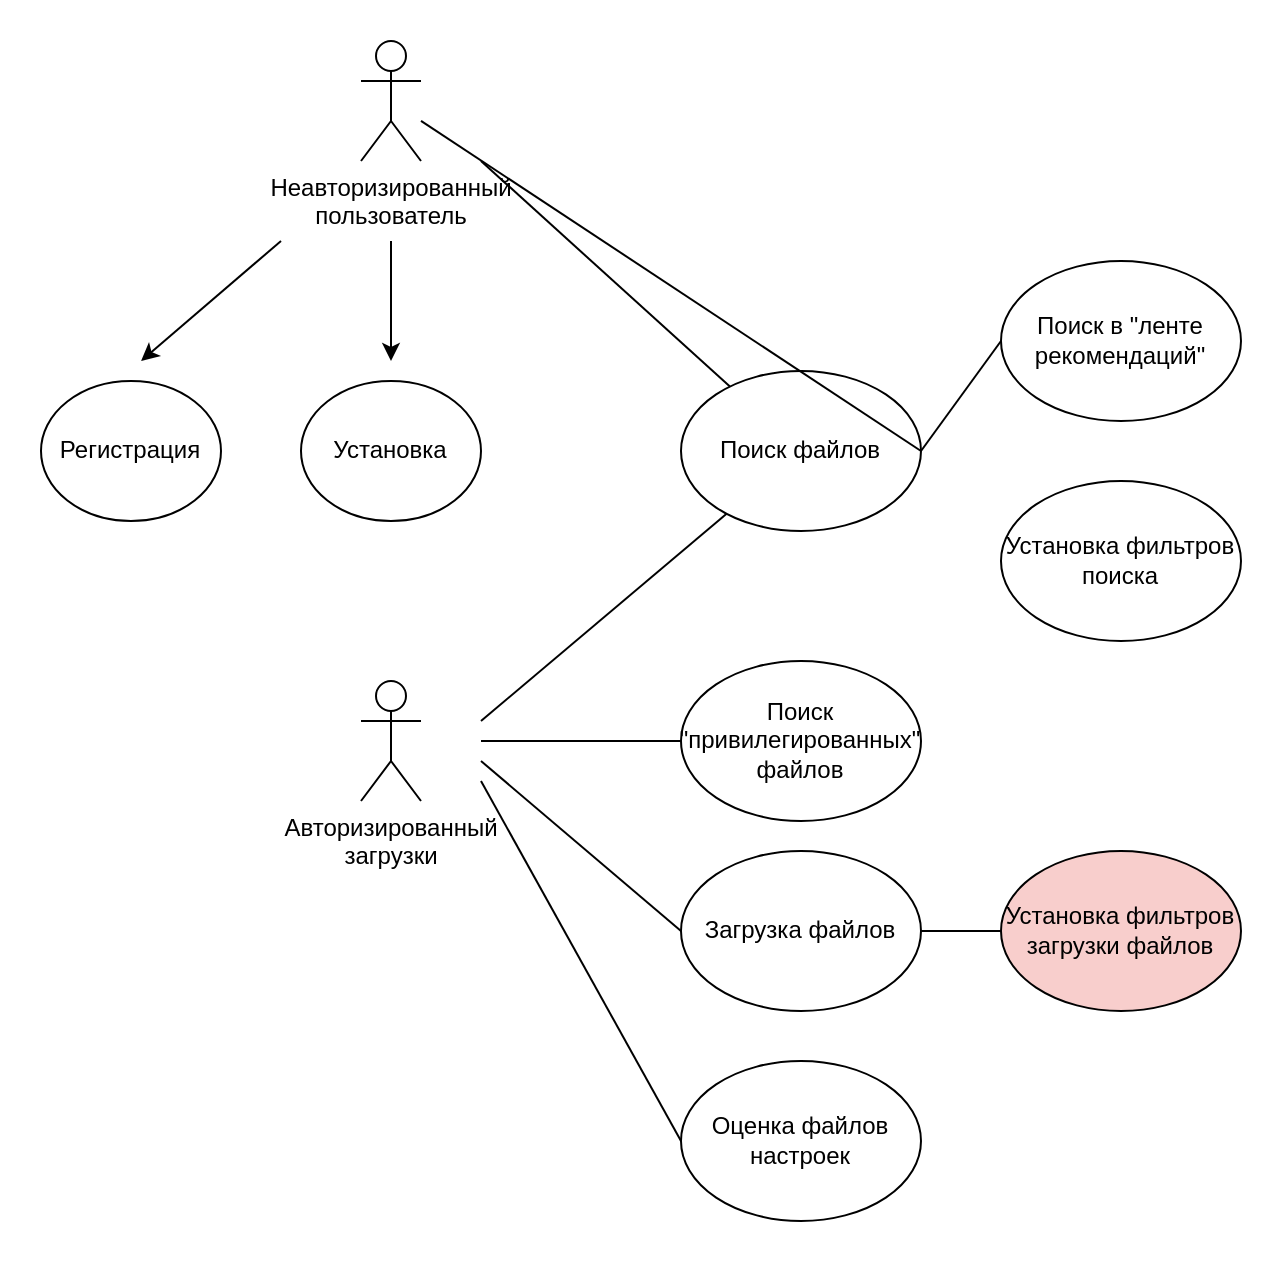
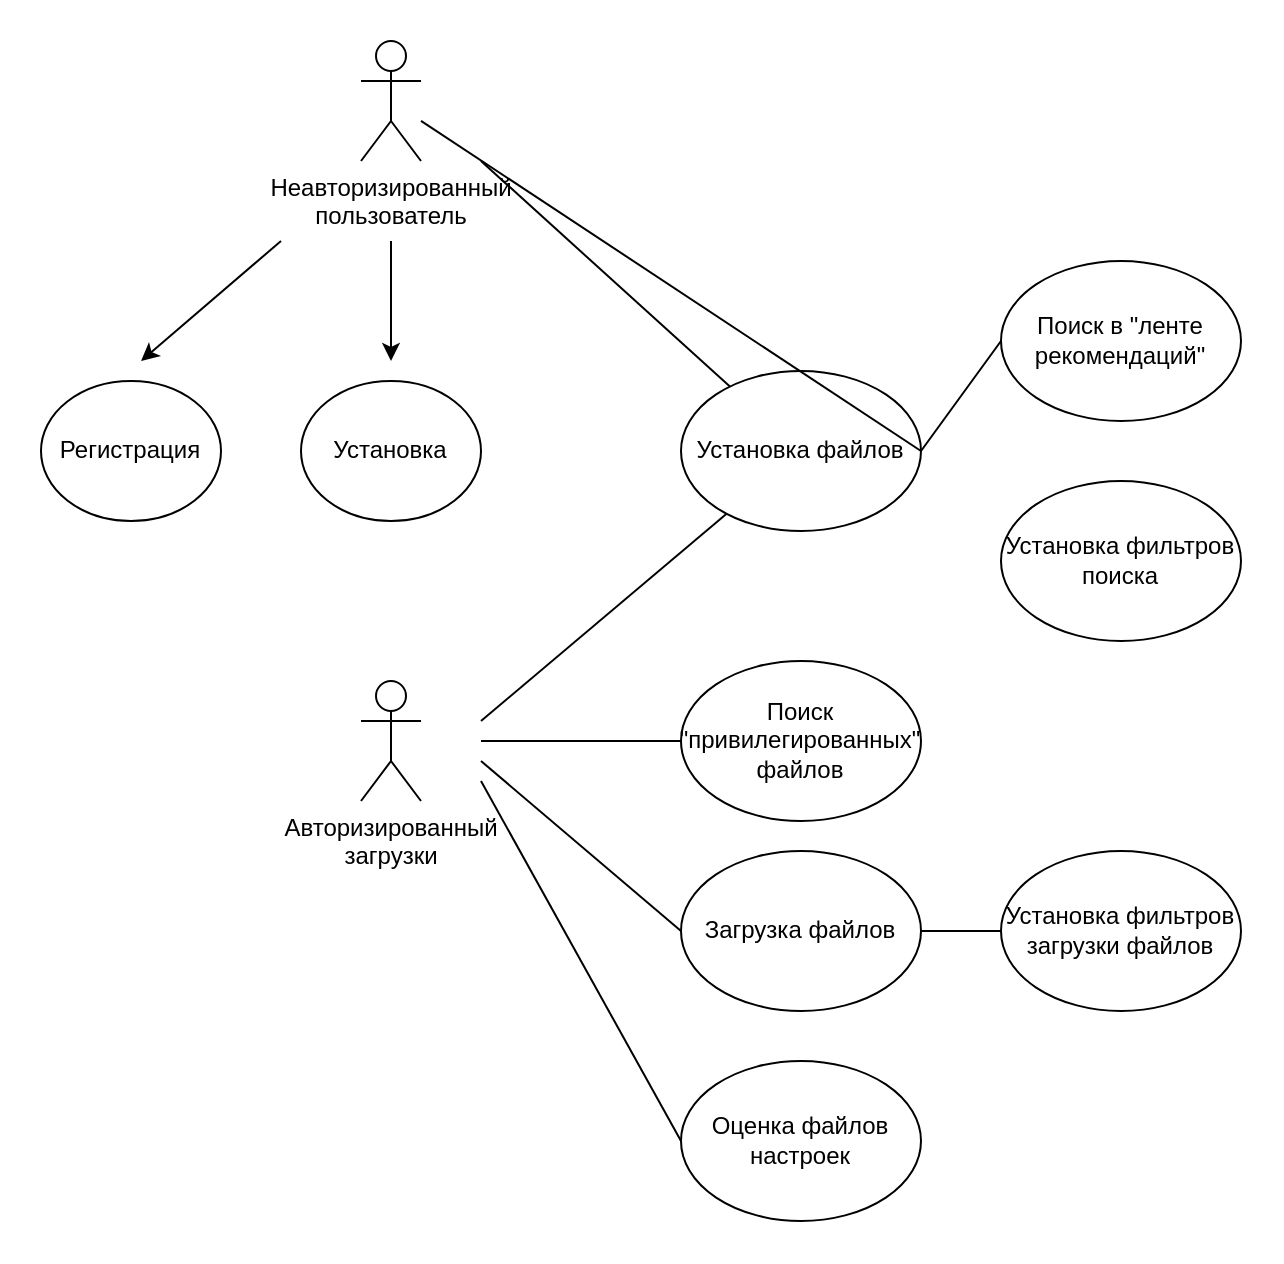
  <mxCell id="0" />
  <mxCell id="1" parent="0" />
  <mxCell id="2" value="Авторизированный&lt;br&gt;загрузки" style="shape=umlActor;verticalLabelPosition=bottom;verticalAlign=top;html=1;outlineConnect=0;" parent="1" vertex="1"><mxGeometry x="180" y="340" width="30" height="60" as="geometry" /></mxCell>
  <mxCell id="3" value="Неавторизированный&lt;br&gt;пользователь" style="shape=umlActor;verticalLabelPosition=bottom;verticalAlign=top;html=1;outlineConnect=0;" parent="1" vertex="1"><mxGeometry x="180" y="20" width="30" height="60" as="geometry" /></mxCell>
  <mxCell id="4" value="Установка" style="ellipse;whiteSpace=wrap;html=1;" parent="1" vertex="1"><mxGeometry x="150" y="190" width="90" height="70" as="geometry" /></mxCell>
  <mxCell id="5" value="" style="endArrow=classic;html=1;rounded=0;" parent="1" edge="1"><mxGeometry width="50" height="50" relative="1" as="geometry"><mxPoint x="195" y="120" as="sourcePoint" /><mxPoint x="195" y="180" as="targetPoint" /></mxGeometry></mxCell>
- <mxCell id="6" value="Поиск файлов" style="ellipse;whiteSpace=wrap;html=1;" parent="1" vertex="1"><mxGeometry x="340" y="185" width="120" height="80" as="geometry" /></mxCell>
+ <mxCell id="6" value="Установка файлов" style="ellipse;whiteSpace=wrap;html=1;" parent="1" vertex="1"><mxGeometry x="340" y="185" width="120" height="80" as="geometry" /></mxCell>
  <mxCell id="7" value="" style="endArrow=none;html=1;rounded=0;" parent="1" source="6" edge="1"><mxGeometry width="50" height="50" relative="1" as="geometry"><mxPoint x="270" y="160" as="sourcePoint" /><mxPoint x="240" y="80" as="targetPoint" /></mxGeometry></mxCell>
  <mxCell id="8" value="" style="endArrow=none;html=1;rounded=0;" parent="1" source="6" edge="1"><mxGeometry width="50" height="50" relative="1" as="geometry"><mxPoint x="374.586" y="422.711" as="sourcePoint" /><mxPoint x="240" y="360" as="targetPoint" /></mxGeometry></mxCell>
  <mxCell id="9" value="Поиск &quot;привилегированных&quot; файлов" style="ellipse;whiteSpace=wrap;html=1;" parent="1" vertex="1"><mxGeometry x="340" y="330" width="120" height="80" as="geometry" /></mxCell>
  <mxCell id="10" value="" style="endArrow=none;html=1;rounded=0;entryX=0;entryY=0.5;entryDx=0;entryDy=0;" parent="1" target="9" edge="1"><mxGeometry width="50" height="50" relative="1" as="geometry"><mxPoint x="240" y="370" as="sourcePoint" /><mxPoint x="310" y="360" as="targetPoint" /></mxGeometry></mxCell>
  <mxCell id="11" value="Загрузка файлов" style="ellipse;whiteSpace=wrap;html=1;" parent="1" vertex="1"><mxGeometry x="340" y="425" width="120" height="80" as="geometry" /></mxCell>
  <mxCell id="12" value="Оценка файлов настроек" style="ellipse;whiteSpace=wrap;html=1;" parent="1" vertex="1"><mxGeometry x="340" y="530" width="120" height="80" as="geometry" /></mxCell>
  <mxCell id="13" value="" style="endArrow=none;html=1;rounded=0;" parent="1" edge="1"><mxGeometry width="50" height="50" relative="1" as="geometry"><mxPoint x="240" y="380" as="sourcePoint" /><mxPoint x="340" y="465" as="targetPoint" /></mxGeometry></mxCell>
  <mxCell id="14" value="" style="endArrow=none;html=1;rounded=0;" parent="1" edge="1"><mxGeometry width="50" height="50" relative="1" as="geometry"><mxPoint x="240" y="390" as="sourcePoint" /><mxPoint x="340" y="570" as="targetPoint" /></mxGeometry></mxCell>
  <mxCell id="15" value="Установка фильтров поиска" style="ellipse;whiteSpace=wrap;html=1;" parent="1" vertex="1"><mxGeometry x="500" y="240" width="120" height="80" as="geometry" /></mxCell>
  <mxCell id="16" value="" style="endArrow=none;html=1;rounded=0;exitX=1;exitY=0.5;exitDx=0;exitDy=0;" parent="1" source="6" target="3" edge="1"><mxGeometry width="50" height="50" relative="1" as="geometry"><mxPoint x="449" y="270" as="sourcePoint" /><mxPoint x="499" y="220" as="targetPoint" /></mxGeometry></mxCell>
- <mxCell id="17" value="Установка фильтров загрузки файлов" style="ellipse;whiteSpace=wrap;html=1;fillColor=#f8cecc;" parent="1" vertex="1"><mxGeometry x="500" y="425" width="120" height="80" as="geometry" /></mxCell>
+ <mxCell id="17" value="Установка фильтров загрузки файлов" style="ellipse;whiteSpace=wrap;html=1;" parent="1" vertex="1"><mxGeometry x="500" y="425" width="120" height="80" as="geometry" /></mxCell>
  <mxCell id="18" value="" style="endArrow=none;html=1;rounded=0;exitX=1;exitY=0.5;exitDx=0;exitDy=0;" parent="1" source="11" edge="1"><mxGeometry width="50" height="50" relative="1" as="geometry"><mxPoint x="450" y="515" as="sourcePoint" /><mxPoint x="500" y="465" as="targetPoint" /></mxGeometry></mxCell>
  <mxCell id="19" value="Поиск в &quot;ленте рекомендаций&quot;" style="ellipse;whiteSpace=wrap;html=1;" parent="1" vertex="1"><mxGeometry x="500" y="130" width="120" height="80" as="geometry" /></mxCell>
  <mxCell id="20" value="" style="endArrow=none;html=1;rounded=0;exitX=1;exitY=0.5;exitDx=0;exitDy=0;entryX=0;entryY=0.5;entryDx=0;entryDy=0;" parent="1" source="6" target="19" edge="1"><mxGeometry width="50" height="50" relative="1" as="geometry"><mxPoint x="449" y="170" as="sourcePoint" /><mxPoint x="499" y="150" as="targetPoint" /></mxGeometry></mxCell>
  <mxCell id="21" value="Регистрация" style="ellipse;whiteSpace=wrap;html=1;" parent="1" vertex="1"><mxGeometry x="20" y="190" width="90" height="70" as="geometry" /></mxCell>
  <mxCell id="22" value="" style="endArrow=classic;html=1;rounded=0;fontSize=19;" parent="1" edge="1"><mxGeometry width="50" height="50" relative="1" as="geometry"><mxPoint x="140" y="120" as="sourcePoint" /><mxPoint x="70" y="180" as="targetPoint" /></mxGeometry></mxCell>
